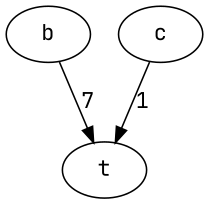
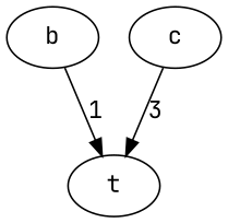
  digraph {
    fontname="JetBrains Mono"
    node [fontname="JetBrains Mono"]
    edge [fontname="JetBrains Mono"]
    b
    c
    t
    subgraph sub_1 {
      rank=same
      b
      c
    }
-   b -> t [label=7]
-   c -> t [label=1]
+   b -> t [label=1]
+   c -> t [label=3]
  }
